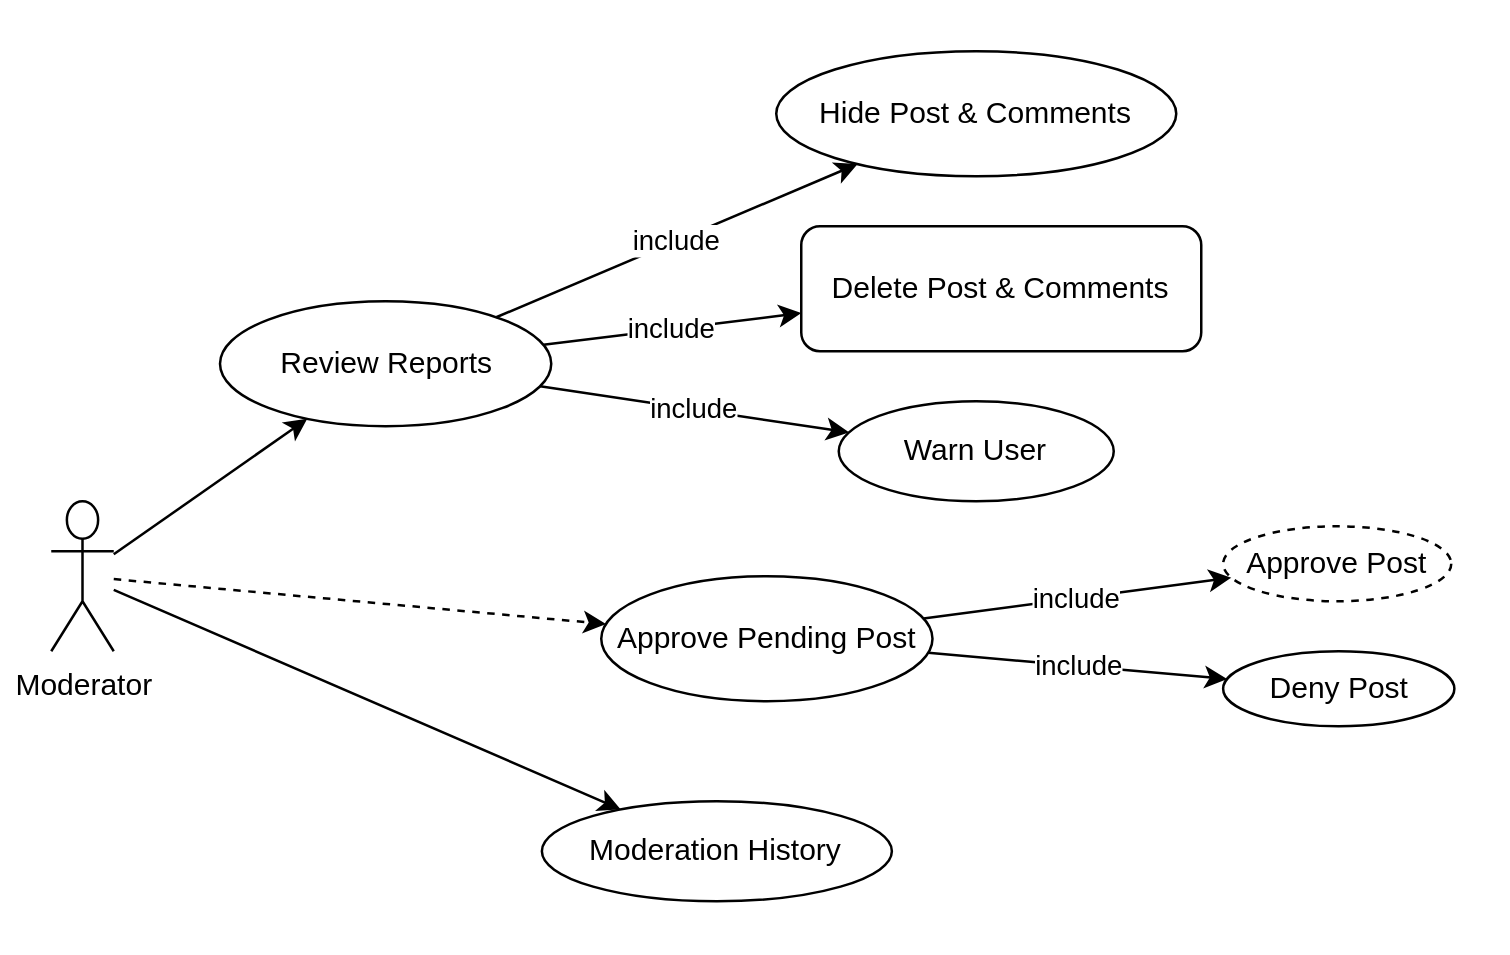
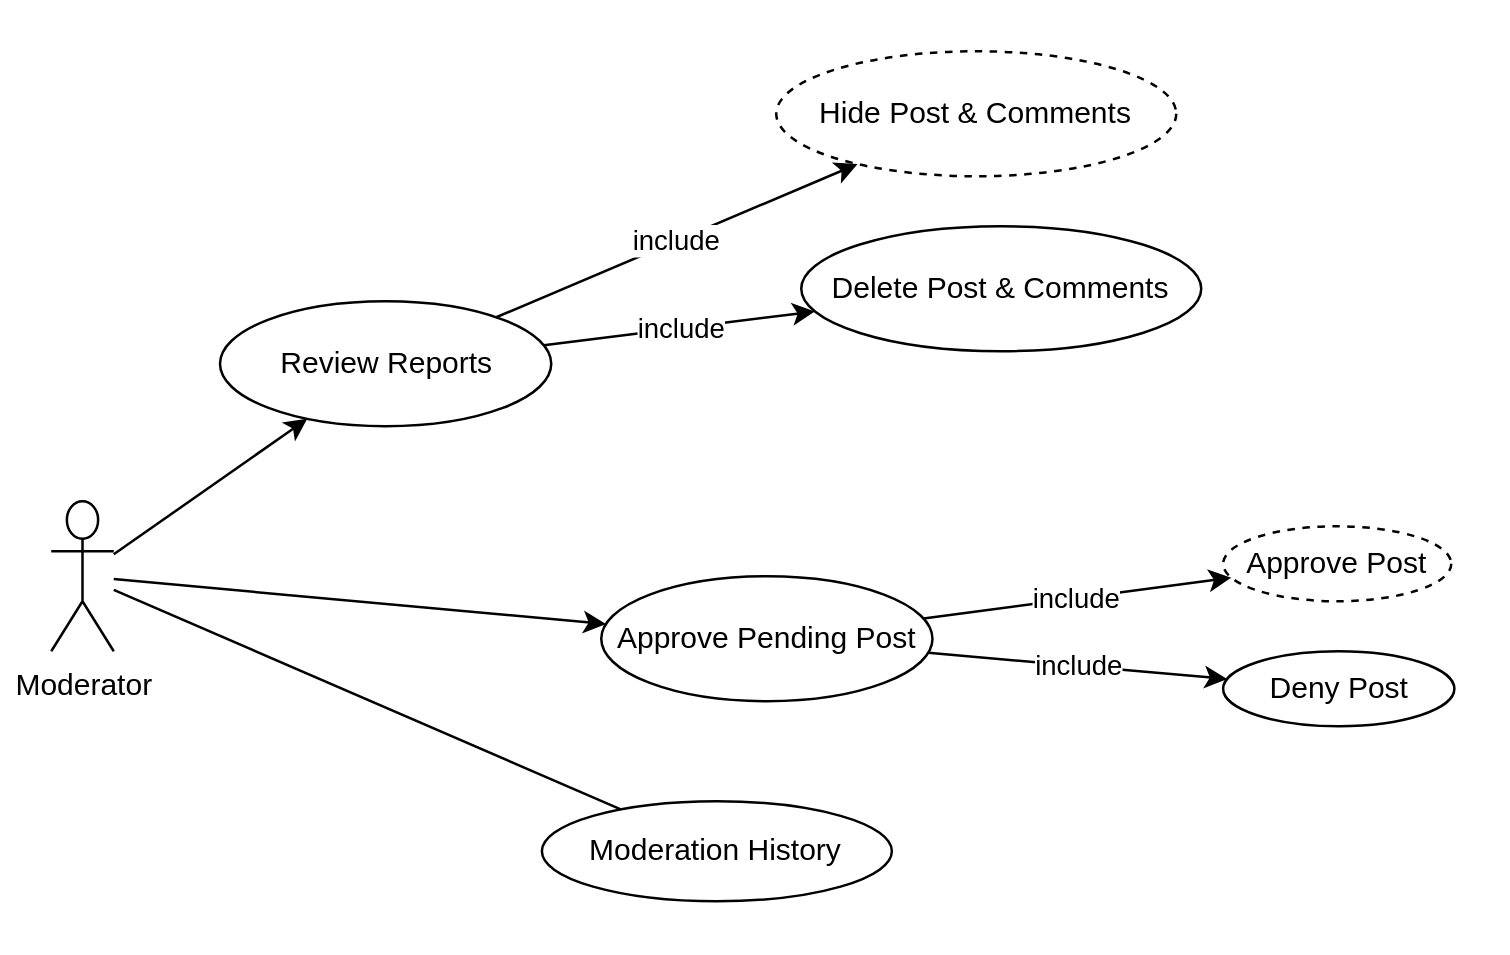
  <mxCell id="0" />
  <mxCell id="1" parent="0" />
  <mxCell id="2" value="Moderator&lt;br&gt;&lt;div&gt;&lt;br&gt;&lt;/div&gt;" style="shape=umlActor;verticalLabelPosition=bottom;verticalAlign=top;html=1;outlineConnect=0;" parent="1" vertex="1"><mxGeometry x="20" y="200" width="25" height="60" as="geometry" /></mxCell>
  <mxCell id="3" value="Review Reports" style="ellipse;whiteSpace=wrap;html=1;" parent="1" vertex="1"><mxGeometry x="87.5" y="120" width="132.5" height="50" as="geometry" /></mxCell>
  <mxCell id="4" value="" style="endArrow=classic;html=1;rounded=0;" parent="1" source="2" target="3" edge="1"><mxGeometry width="50" height="50" relative="1" as="geometry"><mxPoint x="440" y="270" as="sourcePoint" /><mxPoint x="490" y="220" as="targetPoint" /></mxGeometry></mxCell>
- <mxCell id="5" value="" style="endArrow=classic;html=1;rounded=0;dashed=1;" parent="1" source="2" target="12" edge="1"><mxGeometry width="50" height="50" relative="1" as="geometry"><mxPoint x="368.714" y="65.234" as="sourcePoint" /><mxPoint x="457.572" y="74.732" as="targetPoint" /></mxGeometry></mxCell>
+ <mxCell id="5" value="" style="endArrow=classic;html=1;rounded=0;" parent="1" source="2" target="12" edge="1"><mxGeometry width="50" height="50" relative="1" as="geometry"><mxPoint x="368.714" y="65.234" as="sourcePoint" /><mxPoint x="457.572" y="74.732" as="targetPoint" /></mxGeometry></mxCell>
  <mxCell id="6" value="Moderation History" style="ellipse;whiteSpace=wrap;html=1;" parent="1" vertex="1"><mxGeometry x="216.25" y="320" width="140" height="40" as="geometry" /></mxCell>
- <mxCell id="7" value="Warn User" style="ellipse;whiteSpace=wrap;html=1;" parent="1" vertex="1"><mxGeometry x="335" y="160" width="110" height="40" as="geometry" /></mxCell>
- <mxCell id="8" value="include" style="endArrow=classic;html=1;rounded=0;" parent="1" source="3" target="7" edge="1"><mxGeometry width="50" height="50" relative="1" as="geometry"><mxPoint x="-354" y="94.5" as="sourcePoint" /><mxPoint x="-78" y="-183.5" as="targetPoint" /></mxGeometry></mxCell>
- <mxCell id="9" value="Delete Post &amp;amp; Comments" style="whiteSpace=wrap;html=1;rounded=1;" parent="1" vertex="1"><mxGeometry x="320" y="90" width="160" height="50" as="geometry" /></mxCell>
+ <mxCell id="9" value="Delete Post &amp;amp; Comments" style="ellipse;whiteSpace=wrap;html=1;" parent="1" vertex="1"><mxGeometry x="320" y="90" width="160" height="50" as="geometry" /></mxCell>
  <mxCell id="10" value="include" style="endArrow=classic;html=1;rounded=0;" parent="1" source="3" target="9" edge="1"><mxGeometry width="50" height="50" relative="1" as="geometry"><mxPoint x="55" y="230" as="sourcePoint" /><mxPoint x="303" y="38" as="targetPoint" /></mxGeometry></mxCell>
- <mxCell id="11" value="" style="endArrow=classic;html=1;rounded=0;" parent="1" source="2" target="6" edge="1"><mxGeometry width="50" height="50" relative="1" as="geometry"><mxPoint x="55" y="232" as="sourcePoint" /><mxPoint x="297" y="87" as="targetPoint" /></mxGeometry></mxCell>
+ <mxCell id="11" value="" style="endArrow=none;html=1;rounded=0;" parent="1" source="2" target="6" edge="1"><mxGeometry width="50" height="50" relative="1" as="geometry"><mxPoint x="55" y="232" as="sourcePoint" /><mxPoint x="297" y="87" as="targetPoint" /></mxGeometry></mxCell>
  <mxCell id="12" value="Approve Pending Post" style="ellipse;whiteSpace=wrap;html=1;" parent="1" vertex="1"><mxGeometry x="240" y="230" width="132.5" height="50" as="geometry" /></mxCell>
- <mxCell id="13" value="Hide Post &amp;amp; Comments" style="ellipse;whiteSpace=wrap;html=1;" parent="1" vertex="1"><mxGeometry x="310" y="20" width="160" height="50" as="geometry" /></mxCell>
+ <mxCell id="13" value="Hide Post &amp;amp; Comments" style="ellipse;whiteSpace=wrap;html=1;dashed=1;" parent="1" vertex="1"><mxGeometry x="310" y="20" width="160" height="50" as="geometry" /></mxCell>
  <mxCell id="14" value="include" style="endArrow=classic;html=1;rounded=0;" parent="1" source="3" target="13" edge="1"><mxGeometry width="50" height="50" relative="1" as="geometry"><mxPoint x="342" y="118" as="sourcePoint" /><mxPoint x="501" y="65" as="targetPoint" /></mxGeometry></mxCell>
  <mxCell id="15" value="Approve Post" style="ellipse;whiteSpace=wrap;html=1;dashed=1;" vertex="1" parent="1"><mxGeometry x="488.75" y="210" width="91.25" height="30" as="geometry" /></mxCell>
  <mxCell id="16" value="Deny Post" style="ellipse;whiteSpace=wrap;html=1;" vertex="1" parent="1"><mxGeometry x="488.75" y="260" width="92.5" height="30" as="geometry" /></mxCell>
  <mxCell id="17" value="include" style="endArrow=classic;html=1;rounded=0;" edge="1" parent="1" source="12" target="15"><mxGeometry width="50" height="50" relative="1" as="geometry"><mxPoint x="310" y="230" as="sourcePoint" /><mxPoint x="418" y="216" as="targetPoint" /></mxGeometry></mxCell>
  <mxCell id="18" value="include" style="endArrow=classic;html=1;rounded=0;" edge="1" parent="1" source="12" target="16"><mxGeometry width="50" height="50" relative="1" as="geometry"><mxPoint x="237" y="158" as="sourcePoint" /><mxPoint x="345" y="144" as="targetPoint" /></mxGeometry></mxCell>
